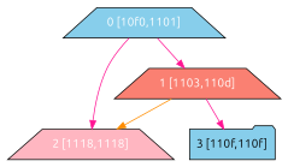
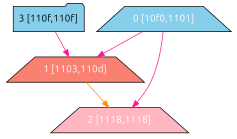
  digraph {
    fontname=Ubuntu
    node [fillcolor=skyblue fontcolor="#ffffff" shape=trapezium style=filled fontname=Ubuntu]
    edge [color=deeppink fontname=Ubuntu]
    n1 [label="0 [10f0,1101]"]
    n2 [fillcolor=salmon label="1 [1103,110d]"]
    n3 [fillcolor=lightpink label="2 [1118,1118]"]
    n4 [fontcolor="#000000" label="3 [110f,110f]" shape=folder]
    n1 -> n2
    n1 -> n3
    n2 -> n3 [color=darkorange]
-   n2 -> n4
+   n4 -> n2
  }
